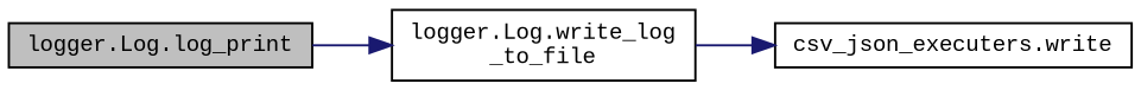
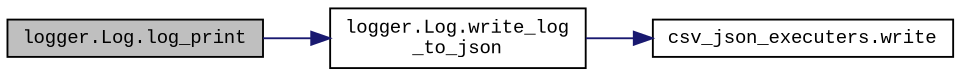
  digraph {
    fontname="Liberation Mono"
    rankdir=LR
    node [color=black fillcolor=white fontname="Liberation Mono" fontsize=10 shape=record style=filled]
    edge [color=midnightblue fontname="Liberation Mono" fontsize=10 labelfontname=Helvetica labelfontsize=10 style=solid]
    n1 [fillcolor=grey75 fontcolor=black height=0.2 label="logger.Log.log_print" width=0.4]
-   n2 [height=0.2 label="logger.Log.write_log\l_to_file" width=0.4]
+   n2 [height=0.2 label="logger.Log.write_log\l_to_json" width=0.4]
    n3 [height=0.2 label="csv_json_executers.write" width=0.4]
    n1 -> n2
    n2 -> n3
  }
